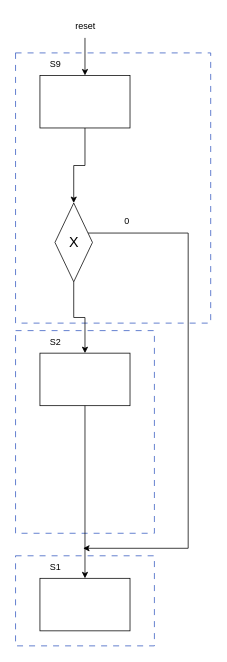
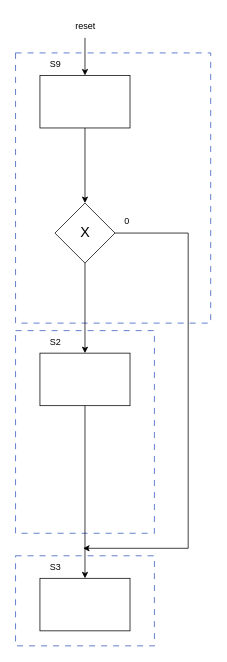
  <mxCell id="0" />
  <mxCell id="1" parent="0" />
  <mxCell id="2" value="" style="rounded=0;whiteSpace=wrap;html=1;dashed=1;dashPattern=8 8;glass=0;fillColor=none;strokeColor=#3257BF;" parent="1" vertex="1"><mxGeometry x="20" y="440" width="185" height="270" as="geometry" /></mxCell>
  <mxCell id="3" value="" style="rounded=0;whiteSpace=wrap;html=1;dashed=1;dashPattern=8 8;glass=0;fillColor=none;strokeColor=#3257BF;" parent="1" vertex="1"><mxGeometry x="20" y="70" width="260" height="360" as="geometry" /></mxCell>
  <mxCell id="4" style="edgeStyle=orthogonalEdgeStyle;rounded=0;orthogonalLoop=1;jettySize=auto;html=1;entryX=0.5;entryY=0;entryDx=0;entryDy=0;" parent="1" source="5" target="11" edge="1"><mxGeometry relative="1" as="geometry" /></mxCell>
  <mxCell id="5" value="" style="rounded=0;whiteSpace=wrap;html=1;" parent="1" vertex="1"><mxGeometry x="52.5" y="100" width="120" height="70" as="geometry" /></mxCell>
  <mxCell id="6" value="S9" style="text;html=1;align=center;verticalAlign=middle;resizable=0;points=[];autosize=1;strokeColor=none;fillColor=none;" parent="1" vertex="1"><mxGeometry x="52.5" y="70" width="40" height="30" as="geometry" /></mxCell>
  <mxCell id="7" value="" style="rounded=0;whiteSpace=wrap;html=1;" parent="1" vertex="1"><mxGeometry x="52.5" y="470" width="120" height="70" as="geometry" /></mxCell>
  <mxCell id="8" value="S2" style="text;html=1;align=center;verticalAlign=middle;resizable=0;points=[];autosize=1;strokeColor=none;fillColor=none;" parent="1" vertex="1"><mxGeometry x="52.5" y="440" width="40" height="30" as="geometry" /></mxCell>
  <mxCell id="9" style="edgeStyle=orthogonalEdgeStyle;rounded=0;orthogonalLoop=1;jettySize=auto;html=1;entryX=0.5;entryY=0;entryDx=0;entryDy=0;" parent="1" source="11" target="7" edge="1"><mxGeometry relative="1" as="geometry" /></mxCell>
  <mxCell id="10" style="edgeStyle=orthogonalEdgeStyle;rounded=0;orthogonalLoop=1;jettySize=auto;html=1;" parent="1" source="11" edge="1"><mxGeometry relative="1" as="geometry"><mxPoint x="110" y="730" as="targetPoint" /><Array as="points"><mxPoint x="250" y="310" /><mxPoint x="250" y="730" /></Array></mxGeometry></mxCell>
- <mxCell id="11" value="&lt;font style=&quot;font-size: 19px;&quot;&gt;X&lt;/font&gt;" style="rhombus;whiteSpace=wrap;html=1;" parent="1" vertex="1"><mxGeometry x="72.5" y="270" width="50" height="105" as="geometry" /></mxCell>
+ <mxCell id="11" value="&lt;font style=&quot;font-size: 19px;&quot;&gt;X&lt;/font&gt;" style="rhombus;whiteSpace=wrap;html=1;" parent="1" vertex="1"><mxGeometry x="72.5" y="270" width="80" height="80" as="geometry" /></mxCell>
  <mxCell id="12" value="0" style="text;html=1;align=center;verticalAlign=middle;resizable=0;points=[];autosize=1;strokeColor=none;fillColor=none;" parent="1" vertex="1"><mxGeometry x="152.5" y="280" width="30" height="30" as="geometry" /></mxCell>
  <mxCell id="13" value="" style="rounded=0;whiteSpace=wrap;html=1;" parent="1" vertex="1"><mxGeometry x="52.5" y="770" width="120" height="70" as="geometry" /></mxCell>
- <mxCell id="14" value="S1" style="text;html=1;align=center;verticalAlign=middle;resizable=0;points=[];autosize=1;strokeColor=none;fillColor=none;" parent="1" vertex="1"><mxGeometry x="52.5" y="740" width="40" height="30" as="geometry" /></mxCell>
+ <mxCell id="14" value="S3" style="text;html=1;align=center;verticalAlign=middle;resizable=0;points=[];autosize=1;strokeColor=none;fillColor=none;" parent="1" vertex="1"><mxGeometry x="52.5" y="740" width="40" height="30" as="geometry" /></mxCell>
  <mxCell id="15" value="" style="rounded=0;whiteSpace=wrap;html=1;dashed=1;dashPattern=8 8;glass=0;fillColor=none;strokeColor=#3257BF;" parent="1" vertex="1"><mxGeometry x="20" y="740" width="185" height="120" as="geometry" /></mxCell>
  <mxCell id="16" style="edgeStyle=orthogonalEdgeStyle;rounded=0;orthogonalLoop=1;jettySize=auto;html=1;entryX=0.5;entryY=0.25;entryDx=0;entryDy=0;entryPerimeter=0;" parent="1" source="7" target="15" edge="1"><mxGeometry relative="1" as="geometry" /></mxCell>
  <mxCell id="17" style="edgeStyle=orthogonalEdgeStyle;rounded=0;orthogonalLoop=1;jettySize=auto;html=1;entryX=0.5;entryY=0;entryDx=0;entryDy=0;" edge="1" parent="1" source="18" target="5"><mxGeometry relative="1" as="geometry" /></mxCell>
  <mxCell id="18" value="reset" style="text;html=1;align=center;verticalAlign=middle;resizable=0;points=[];autosize=1;strokeColor=none;fillColor=none;" vertex="1" parent="1"><mxGeometry x="87.5" y="20" width="50" height="30" as="geometry" /></mxCell>
